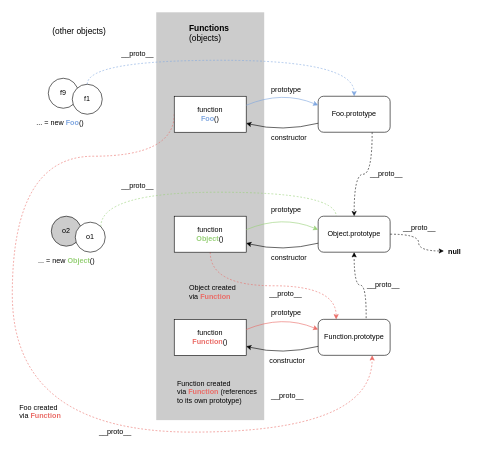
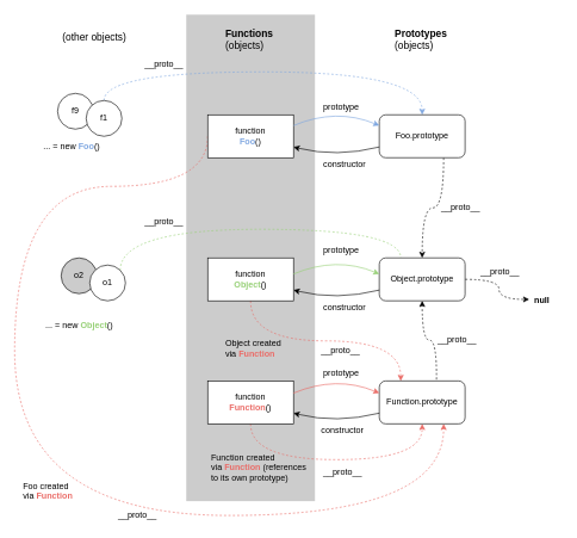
  <mxCell id="0" />
  <mxCell id="1" parent="0" />
  <mxCell id="2" value="" style="rounded=0;whiteSpace=wrap;html=1;fillColor=#CCCCCC;strokeColor=none;" vertex="1" parent="1"><mxGeometry x="260" y="20" width="180" height="680" as="geometry" /></mxCell>
  <mxCell id="3" value="f9" style="ellipse;whiteSpace=wrap;html=1;" vertex="1" parent="1"><mxGeometry x="80" y="130" width="50" height="50" as="geometry" /></mxCell>
  <mxCell id="4" style="edgeStyle=orthogonalEdgeStyle;curved=1;orthogonalLoop=1;jettySize=auto;html=1;exitX=0.5;exitY=0;exitDx=0;exitDy=0;entryX=0.5;entryY=0;entryDx=0;entryDy=0;dashed=1;strokeColor=#7EA6E0;" edge="1" parent="1" source="5" target="12"><mxGeometry relative="1" as="geometry"><Array as="points"><mxPoint x="145" y="100" /><mxPoint x="590" y="100" /></Array></mxGeometry></mxCell>
  <mxCell id="5" value="f1" style="ellipse;whiteSpace=wrap;html=1;" vertex="1" parent="1"><mxGeometry x="120" y="140" width="50" height="50" as="geometry" /></mxCell>
  <mxCell id="6" value="o2" style="ellipse;whiteSpace=wrap;html=1;fillColor=#cccccc;" vertex="1" parent="1"><mxGeometry x="85" y="360" width="50" height="50" as="geometry" /></mxCell>
  <mxCell id="7" style="edgeStyle=orthogonalEdgeStyle;curved=1;orthogonalLoop=1;jettySize=auto;html=1;exitX=1;exitY=0;exitDx=0;exitDy=0;entryX=0.25;entryY=0;entryDx=0;entryDy=0;dashed=1;strokeColor=#97D077;endArrow=none;" edge="1" parent="1" source="8" target="20"><mxGeometry relative="1" as="geometry"><Array as="points"><mxPoint x="168" y="320" /><mxPoint x="560" y="320" /></Array></mxGeometry></mxCell>
  <mxCell id="8" value="o1" style="ellipse;whiteSpace=wrap;html=1;" vertex="1" parent="1"><mxGeometry x="125" y="370" width="50" height="50" as="geometry" /></mxCell>
  <mxCell id="9" style="edgeStyle=orthogonalEdgeStyle;curved=1;orthogonalLoop=1;jettySize=auto;html=1;exitX=0;exitY=0.5;exitDx=0;exitDy=0;entryX=0.75;entryY=1;entryDx=0;entryDy=0;dashed=1;strokeColor=#EA6B66;" edge="1" parent="1" source="10" target="32"><mxGeometry relative="1" as="geometry"><Array as="points"><mxPoint x="290" y="260" /><mxPoint x="20" y="260" /><mxPoint x="20" y="720" /><mxPoint x="620" y="720" /></Array></mxGeometry></mxCell>
  <mxCell id="10" value="function&lt;br&gt;&lt;b&gt;&lt;font color=&quot;#7ea6e0&quot;&gt;Foo&lt;/font&gt;&lt;/b&gt;()" style="rounded=0;whiteSpace=wrap;html=1;" vertex="1" parent="1"><mxGeometry x="290" y="160" width="120" height="60" as="geometry" /></mxCell>
  <mxCell id="11" style="edgeStyle=orthogonalEdgeStyle;curved=1;orthogonalLoop=1;jettySize=auto;html=1;exitX=0.75;exitY=1;exitDx=0;exitDy=0;entryX=0.5;entryY=0;entryDx=0;entryDy=0;dashed=1;" edge="1" parent="1" source="12" target="20"><mxGeometry relative="1" as="geometry" /></mxCell>
  <mxCell id="12" value="Foo.prototype" style="rounded=1;whiteSpace=wrap;html=1;" vertex="1" parent="1"><mxGeometry x="530" y="160" width="120" height="60" as="geometry" /></mxCell>
  <mxCell id="13" value="... = new &lt;b&gt;&lt;font color=&quot;#7ea6e0&quot;&gt;Foo&lt;/font&gt;&lt;/b&gt;()" style="text;html=1;strokeColor=none;fillColor=none;align=center;verticalAlign=middle;whiteSpace=wrap;rounded=0;" vertex="1" parent="1"><mxGeometry x="55" y="190" width="90" height="30" as="geometry" /></mxCell>
  <mxCell id="14" value="__proto__" style="text;html=1;resizable=0;points=[];autosize=1;align=left;verticalAlign=top;spacingTop=-4;" vertex="1" parent="1"><mxGeometry x="200" y="80" width="70" height="20" as="geometry" /></mxCell>
  <mxCell id="15" value="" style="endArrow=classic;html=1;strokeColor=#7EA6E0;entryX=0;entryY=0.25;entryDx=0;entryDy=0;exitX=1;exitY=0.25;exitDx=0;exitDy=0;curved=1;" edge="1" parent="1" source="10" target="12"><mxGeometry width="50" height="50" relative="1" as="geometry"><mxPoint x="410" y="180" as="sourcePoint" /><mxPoint x="460" y="130" as="targetPoint" /><Array as="points"><mxPoint x="470" y="150" /></Array></mxGeometry></mxCell>
  <mxCell id="16" value="prototype" style="text;html=1;resizable=0;points=[];autosize=1;align=left;verticalAlign=top;spacingTop=-4;" vertex="1" parent="1"><mxGeometry x="450" y="140" width="70" height="20" as="geometry" /></mxCell>
  <mxCell id="17" value="" style="endArrow=classic;html=1;strokeColor=#000000;entryX=1;entryY=0.75;entryDx=0;entryDy=0;exitX=0;exitY=0.75;exitDx=0;exitDy=0;exitPerimeter=0;curved=1;" edge="1" parent="1" source="12" target="10"><mxGeometry width="50" height="50" relative="1" as="geometry"><mxPoint x="530" y="200" as="sourcePoint" /><mxPoint x="580" y="150" as="targetPoint" /><Array as="points"><mxPoint x="470" y="220" /></Array></mxGeometry></mxCell>
  <mxCell id="18" value="constructor" style="text;html=1;resizable=0;points=[];autosize=1;align=left;verticalAlign=top;spacingTop=-4;" vertex="1" parent="1"><mxGeometry x="450" y="220" width="70" height="20" as="geometry" /></mxCell>
  <mxCell id="19" style="edgeStyle=orthogonalEdgeStyle;curved=1;orthogonalLoop=1;jettySize=auto;html=1;exitX=1;exitY=0.5;exitDx=0;exitDy=0;entryX=-0.133;entryY=0.4;entryDx=0;entryDy=0;entryPerimeter=0;dashed=1;" edge="1" parent="1" source="20" target="33"><mxGeometry relative="1" as="geometry" /></mxCell>
  <mxCell id="20" value="Object.prototype" style="rounded=1;whiteSpace=wrap;html=1;" vertex="1" parent="1"><mxGeometry x="530" y="360" width="120" height="60" as="geometry" /></mxCell>
  <mxCell id="21" value="__proto__" style="text;html=1;resizable=0;points=[];autosize=1;align=left;verticalAlign=top;spacingTop=-4;" vertex="1" parent="1"><mxGeometry x="615" y="280" width="70" height="20" as="geometry" /></mxCell>
  <mxCell id="22" style="edgeStyle=orthogonalEdgeStyle;curved=1;orthogonalLoop=1;jettySize=auto;html=1;exitX=0.5;exitY=1;exitDx=0;exitDy=0;entryX=0.25;entryY=0;entryDx=0;entryDy=0;dashed=1;strokeColor=#EA6B66;" edge="1" parent="1" source="23" target="32"><mxGeometry relative="1" as="geometry" /></mxCell>
  <mxCell id="23" value="function&lt;br&gt;&lt;b&gt;&lt;font color=&quot;#97d077&quot;&gt;Object&lt;/font&gt;&lt;/b&gt;()" style="rounded=0;whiteSpace=wrap;html=1;" vertex="1" parent="1"><mxGeometry x="290" y="360" width="120" height="60" as="geometry" /></mxCell>
  <mxCell id="24" value="__proto__" style="text;html=1;resizable=0;points=[];autosize=1;align=left;verticalAlign=top;spacingTop=-4;" vertex="1" parent="1"><mxGeometry x="200" y="300" width="70" height="20" as="geometry" /></mxCell>
  <mxCell id="25" value="" style="endArrow=classic;html=1;strokeColor=#97D077;entryX=0;entryY=0.25;entryDx=0;entryDy=0;exitX=1;exitY=0.25;exitDx=0;exitDy=0;curved=1;" edge="1" parent="1"><mxGeometry width="50" height="50" relative="1" as="geometry"><mxPoint x="410" y="382.5" as="sourcePoint" /><mxPoint x="530" y="382.5" as="targetPoint" /><Array as="points"><mxPoint x="470" y="357.5" /></Array></mxGeometry></mxCell>
  <mxCell id="26" value="prototype" style="text;html=1;resizable=0;points=[];autosize=1;align=left;verticalAlign=top;spacingTop=-4;" vertex="1" parent="1"><mxGeometry x="450" y="340" width="70" height="20" as="geometry" /></mxCell>
  <mxCell id="27" value="" style="endArrow=classic;html=1;strokeColor=#000000;entryX=1;entryY=0.75;entryDx=0;entryDy=0;exitX=0;exitY=0.75;exitDx=0;exitDy=0;exitPerimeter=0;curved=1;" edge="1" parent="1"><mxGeometry width="50" height="50" relative="1" as="geometry"><mxPoint x="530" y="405" as="sourcePoint" /><mxPoint x="410" y="405" as="targetPoint" /><Array as="points"><mxPoint x="470" y="420" /></Array></mxGeometry></mxCell>
  <mxCell id="28" value="constructor" style="text;html=1;resizable=0;points=[];autosize=1;align=left;verticalAlign=top;spacingTop=-4;" vertex="1" parent="1"><mxGeometry x="450" y="420" width="70" height="20" as="geometry" /></mxCell>
+ <mxCell id="29" style="edgeStyle=orthogonalEdgeStyle;curved=1;orthogonalLoop=1;jettySize=auto;html=1;exitX=0.5;exitY=1;exitDx=0;exitDy=0;entryX=0.5;entryY=1;entryDx=0;entryDy=0;dashed=1;strokeColor=#EA6B66;" edge="1" parent="1" source="30" target="32"><mxGeometry relative="1" as="geometry"><Array as="points"><mxPoint x="350" y="642" /><mxPoint x="590" y="642" /></Array></mxGeometry></mxCell>
  <mxCell id="30" value="function&lt;br&gt;&lt;b&gt;&lt;font color=&quot;#ea6b66&quot;&gt;Function&lt;/font&gt;&lt;/b&gt;()" style="rounded=0;whiteSpace=wrap;html=1;" vertex="1" parent="1"><mxGeometry x="290" y="532" width="120" height="60" as="geometry" /></mxCell>
  <mxCell id="31" style="edgeStyle=orthogonalEdgeStyle;curved=1;orthogonalLoop=1;jettySize=auto;html=1;entryX=0.5;entryY=1;entryDx=0;entryDy=0;dashed=1;strokeColor=#000000;" edge="1" parent="1" target="20"><mxGeometry relative="1" as="geometry"><mxPoint x="610" y="530" as="sourcePoint" /></mxGeometry></mxCell>
  <mxCell id="32" value="Function.prototype" style="rounded=1;whiteSpace=wrap;html=1;" vertex="1" parent="1"><mxGeometry x="530" y="532" width="120" height="60" as="geometry" /></mxCell>
  <mxCell id="33" value="&lt;b&gt;null&lt;/b&gt;" style="text;html=1;resizable=0;points=[];autosize=1;align=left;verticalAlign=top;spacingTop=-4;" vertex="1" parent="1"><mxGeometry x="745" y="410" width="40" height="20" as="geometry" /></mxCell>
  <mxCell id="34" value="__proto__" style="text;html=1;resizable=0;points=[];autosize=1;align=left;verticalAlign=top;spacingTop=-4;" vertex="1" parent="1"><mxGeometry x="670" y="370" width="70" height="20" as="geometry" /></mxCell>
  <mxCell id="35" value="__proto__" style="text;html=1;resizable=0;points=[];autosize=1;align=left;verticalAlign=top;spacingTop=-4;" vertex="1" parent="1"><mxGeometry x="610" y="465" width="70" height="20" as="geometry" /></mxCell>
- <mxCell id="36" value="... = new &lt;b&gt;&lt;font color=&quot;#97d077&quot;&gt;Object&lt;/font&gt;&lt;/b&gt;()" style="text;html=1;strokeColor=none;fillColor=none;align=center;verticalAlign=middle;whiteSpace=wrap;rounded=0;" vertex="1" parent="1"><mxGeometry x="57.5" y="420" width="105" height="30" as="geometry" /></mxCell>
+ <mxCell id="36" value="... = new &lt;b&gt;&lt;font color=&quot;#97d077&quot;&gt;Object&lt;/font&gt;&lt;/b&gt;()" style="text;html=1;strokeColor=none;fillColor=none;align=center;verticalAlign=middle;whiteSpace=wrap;rounded=0;" vertex="1" parent="1"><mxGeometry x="57.5" y="440" width="105" height="30" as="geometry" /></mxCell>
  <mxCell id="37" value="" style="endArrow=classic;html=1;strokeColor=#EA6B66;entryX=0;entryY=0.25;entryDx=0;entryDy=0;exitX=1;exitY=0.25;exitDx=0;exitDy=0;curved=1;" edge="1" parent="1"><mxGeometry width="50" height="50" relative="1" as="geometry"><mxPoint x="410" y="549" as="sourcePoint" /><mxPoint x="530" y="549" as="targetPoint" /><Array as="points"><mxPoint x="470" y="524" /></Array></mxGeometry></mxCell>
  <mxCell id="38" value="prototype" style="text;html=1;resizable=0;points=[];autosize=1;align=left;verticalAlign=top;spacingTop=-4;" vertex="1" parent="1"><mxGeometry x="450" y="512" width="70" height="20" as="geometry" /></mxCell>
  <mxCell id="39" value="" style="endArrow=classic;html=1;strokeColor=#000000;entryX=1;entryY=0.75;entryDx=0;entryDy=0;exitX=0;exitY=0.75;exitDx=0;exitDy=0;exitPerimeter=0;curved=1;" edge="1" parent="1"><mxGeometry width="50" height="50" relative="1" as="geometry"><mxPoint x="530" y="577" as="sourcePoint" /><mxPoint x="410" y="577" as="targetPoint" /><Array as="points"><mxPoint x="470" y="592" /></Array></mxGeometry></mxCell>
  <mxCell id="40" value="constructor" style="text;html=1;resizable=0;points=[];autosize=1;align=left;verticalAlign=top;spacingTop=-4;" vertex="1" parent="1"><mxGeometry x="446.5" y="592" width="70" height="20" as="geometry" /></mxCell>
  <mxCell id="41" value="__proto__" style="text;html=1;resizable=0;points=[];autosize=1;align=left;verticalAlign=top;spacingTop=-4;" vertex="1" parent="1"><mxGeometry x="450" y="649" width="70" height="20" as="geometry" /></mxCell>
  <mxCell id="42" value="__proto__" style="text;html=1;resizable=0;points=[];autosize=1;align=left;verticalAlign=top;spacingTop=-4;" vertex="1" parent="1"><mxGeometry x="162.5" y="710" width="70" height="20" as="geometry" /></mxCell>
  <mxCell id="43" value="&lt;font style=&quot;font-size: 14px&quot;&gt;&lt;b&gt;Functions&lt;/b&gt;&lt;br&gt;(objects)&lt;/font&gt;" style="text;html=1;resizable=0;points=[];autosize=1;align=left;verticalAlign=top;spacingTop=-4;" vertex="1" parent="1"><mxGeometry x="313" y="35" width="80" height="30" as="geometry" /></mxCell>
+ <mxCell id="44" value="&lt;font style=&quot;font-size: 14px&quot;&gt;&lt;b&gt;Prototypes&lt;/b&gt;&lt;br&gt;(objects)&lt;/font&gt;" style="text;html=1;resizable=0;points=[];autosize=1;align=left;verticalAlign=top;spacingTop=-4;" vertex="1" parent="1"><mxGeometry x="550" y="35" width="90" height="30" as="geometry" /></mxCell>
  <mxCell id="45" value="&lt;font style=&quot;font-size: 14px&quot;&gt;(other objects)&lt;/font&gt;" style="text;html=1;resizable=0;points=[];autosize=1;align=left;verticalAlign=top;spacingTop=-4;" vertex="1" parent="1"><mxGeometry x="85" y="40" width="100" height="20" as="geometry" /></mxCell>
  <mxCell id="46" value="Object created &lt;br&gt;via&amp;nbsp;&lt;b&gt;&lt;font color=&quot;#ea6b66&quot;&gt;Function&lt;/font&gt;&lt;/b&gt;" style="text;html=1;resizable=0;points=[];autosize=1;align=left;verticalAlign=top;spacingTop=-4;" vertex="1" parent="1"><mxGeometry x="313" y="470" width="90" height="30" as="geometry" /></mxCell>
  <mxCell id="47" value="Function created &lt;br&gt;via&amp;nbsp;&lt;font color=&quot;#ea6b66&quot; style=&quot;font-weight: bold&quot;&gt;Function &lt;/font&gt;(references &lt;br&gt;to its own prototype)" style="text;html=1;resizable=0;points=[];autosize=1;align=left;verticalAlign=top;spacingTop=-4;" vertex="1" parent="1"><mxGeometry x="293" y="629" width="150" height="40" as="geometry" /></mxCell>
  <mxCell id="48" value="Foo created &lt;br&gt;via&amp;nbsp;&lt;font color=&quot;#ea6b66&quot; style=&quot;font-weight: bold&quot;&gt;Function&lt;/font&gt;" style="text;html=1;resizable=0;points=[];autosize=1;align=left;verticalAlign=top;spacingTop=-4;" vertex="1" parent="1"><mxGeometry x="30" y="669" width="80" height="30" as="geometry" /></mxCell>
  <mxCell id="49" value="__proto__" style="text;html=1;resizable=0;points=[];autosize=1;align=left;verticalAlign=top;spacingTop=-4;" vertex="1" parent="1"><mxGeometry x="446.5" y="480" width="70" height="20" as="geometry" /></mxCell>
